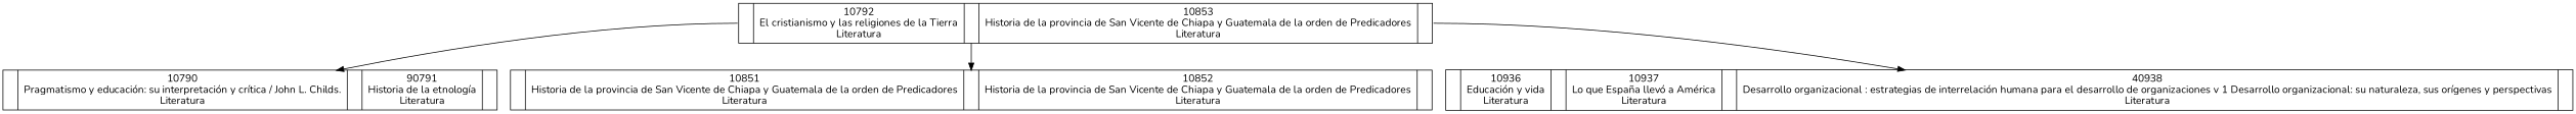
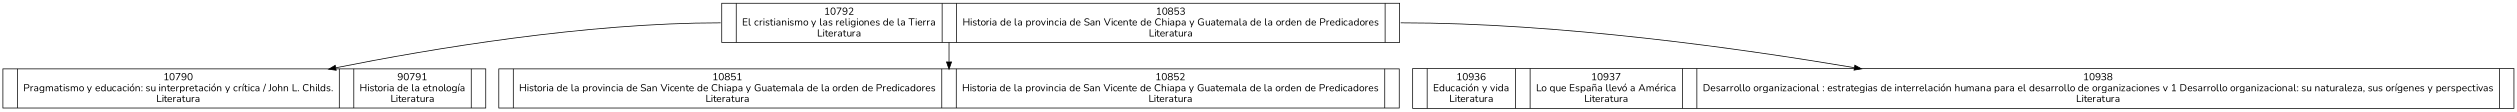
  digraph {
    fontname=Nunito
    node [fontname=Nunito shape=record]
    edge [fontname=Nunito]
    n1 [label="<P0>|10792\nEl cristianismo y las religiones de la Tierra\nLiteratura|<P1>|10853\nHistoria de la provincia de San Vicente de Chiapa y Guatemala de la orden de Predicadores\nLiteratura|<P2>"]
    n2 [label="<P0>|10790\nPragmatismo y educación: su interpretación y crítica / John L. Childs.\nLiteratura|<P1>|90791\nHistoria de la etnología\nLiteratura|<P2>"]
    n3 [label="<P0>|10851\nHistoria de la provincia de San Vicente de Chiapa y Guatemala de la orden de Predicadores\nLiteratura|<P1>|10852\nHistoria de la provincia de San Vicente de Chiapa y Guatemala de la orden de Predicadores\nLiteratura|<P2>"]
-   n4 [label="<P0>|10936\nEducación y vida\nLiteratura|<P1>|10937\nLo que España llevó a América\nLiteratura|<P2>|40938\nDesarrollo organizacional : estrategias de interrelación humana para el desarrollo de organizaciones v 1 Desarrollo organizacional: su naturaleza, sus orígenes y perspectivas\nLiteratura|<P3>"]
+   n4 [label="<P0>|10936\nEducación y vida\nLiteratura|<P1>|10937\nLo que España llevó a América\nLiteratura|<P2>|10938\nDesarrollo organizacional : estrategias de interrelación humana para el desarrollo de organizaciones v 1 Desarrollo organizacional: su naturaleza, sus orígenes y perspectivas\nLiteratura|<P3>"]
    n1 -> n2 [tailport=P0]
    n1 -> n3 [tailport=P1]
    n1 -> n4 [tailport=P2]
  }
